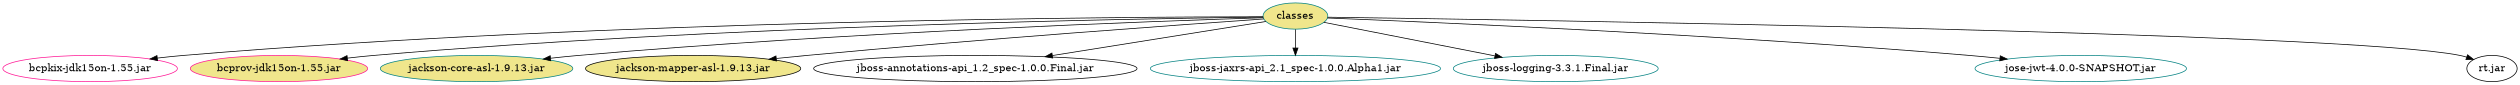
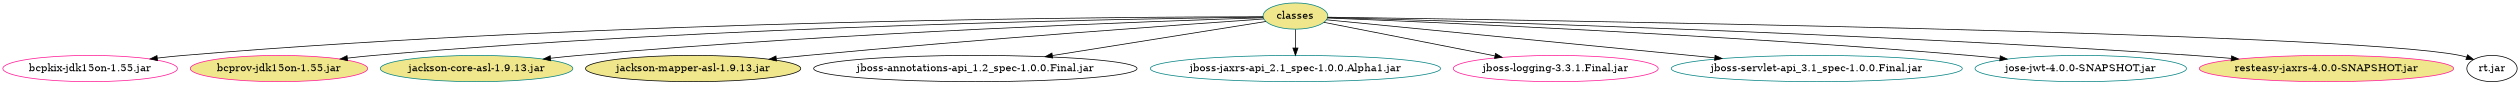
  digraph {
    node [color=teal fillcolor=white style=filled]
    "bcpkix-jdk15on-1.55.jar" [color=deeppink]
    classes [fillcolor=khaki]
    "bcprov-jdk15on-1.55.jar" [color=deeppink fillcolor=khaki]
    "jackson-core-asl-1.9.13.jar" [fillcolor=khaki]
    "jackson-mapper-asl-1.9.13.jar" [color=black fillcolor=khaki]
    "jboss-annotations-api_1.2_spec-1.0.0.Final.jar" [color=black]
    "jboss-jaxrs-api_2.1_spec-1.0.0.Alpha1.jar"
-   "jboss-logging-3.3.1.Final.jar"
+   "jboss-logging-3.3.1.Final.jar" [color=deeppink]
+   "jboss-servlet-api_3.1_spec-1.0.0.Final.jar"
    "jose-jwt-4.0.0-SNAPSHOT.jar"
+   "resteasy-jaxrs-4.0.0-SNAPSHOT.jar" [color=deeppink fillcolor=khaki]
    "rt.jar" [color=black]
    classes -> "bcpkix-jdk15on-1.55.jar"
    classes -> "bcprov-jdk15on-1.55.jar"
    classes -> "jackson-core-asl-1.9.13.jar"
    classes -> "jackson-mapper-asl-1.9.13.jar"
    classes -> "jboss-annotations-api_1.2_spec-1.0.0.Final.jar"
    classes -> "jboss-jaxrs-api_2.1_spec-1.0.0.Alpha1.jar"
    classes -> "jboss-logging-3.3.1.Final.jar"
+   classes -> "jboss-servlet-api_3.1_spec-1.0.0.Final.jar"
    classes -> "jose-jwt-4.0.0-SNAPSHOT.jar"
+   classes -> "resteasy-jaxrs-4.0.0-SNAPSHOT.jar"
    classes -> "rt.jar"
  }
